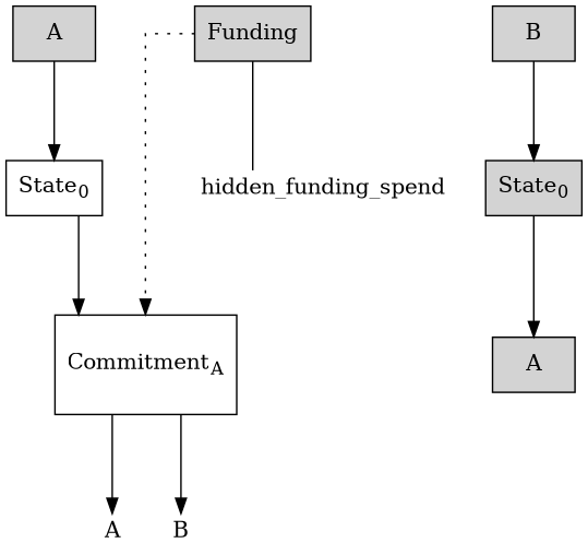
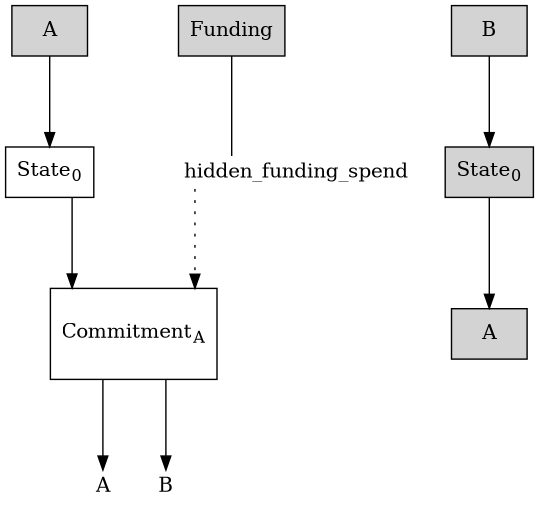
  digraph {
    rankdir=TB
    ranksep=0.9
    splines=ortho
    node [shape=box]
    n1 [height=0.001 label=A shape=none width=0.001]
    n2 [height=0.001 label=B shape=none width=0.001]
    n3 [label=B style=filled]
    n4 [label=<State<sub>0</sub>> style=filled]
    A [style=filled]
    n6 [label=A style=filled]
    n7 [label=<State<sub>0</sub>>]
    n8 [height=0.9 label=<Commitment<sub>A</sub>>]
    n9 [label=Funding style=filled]
    hidden_funding_spend [height=0.001 shape=none width=0.001]
    subgraph sub_1 {
      n1
      n2
    }
    n3 -> n4
    n4 -> A
    n6 -> n7
    n7 -> n8
    n8 -> n1
    n8 -> n2
    n9 -> hidden_funding_spend [dir=none style=solid]
-   n9 -> n8 [style=dotted]
+   hidden_funding_spend -> n8 [style=dotted]
  }
